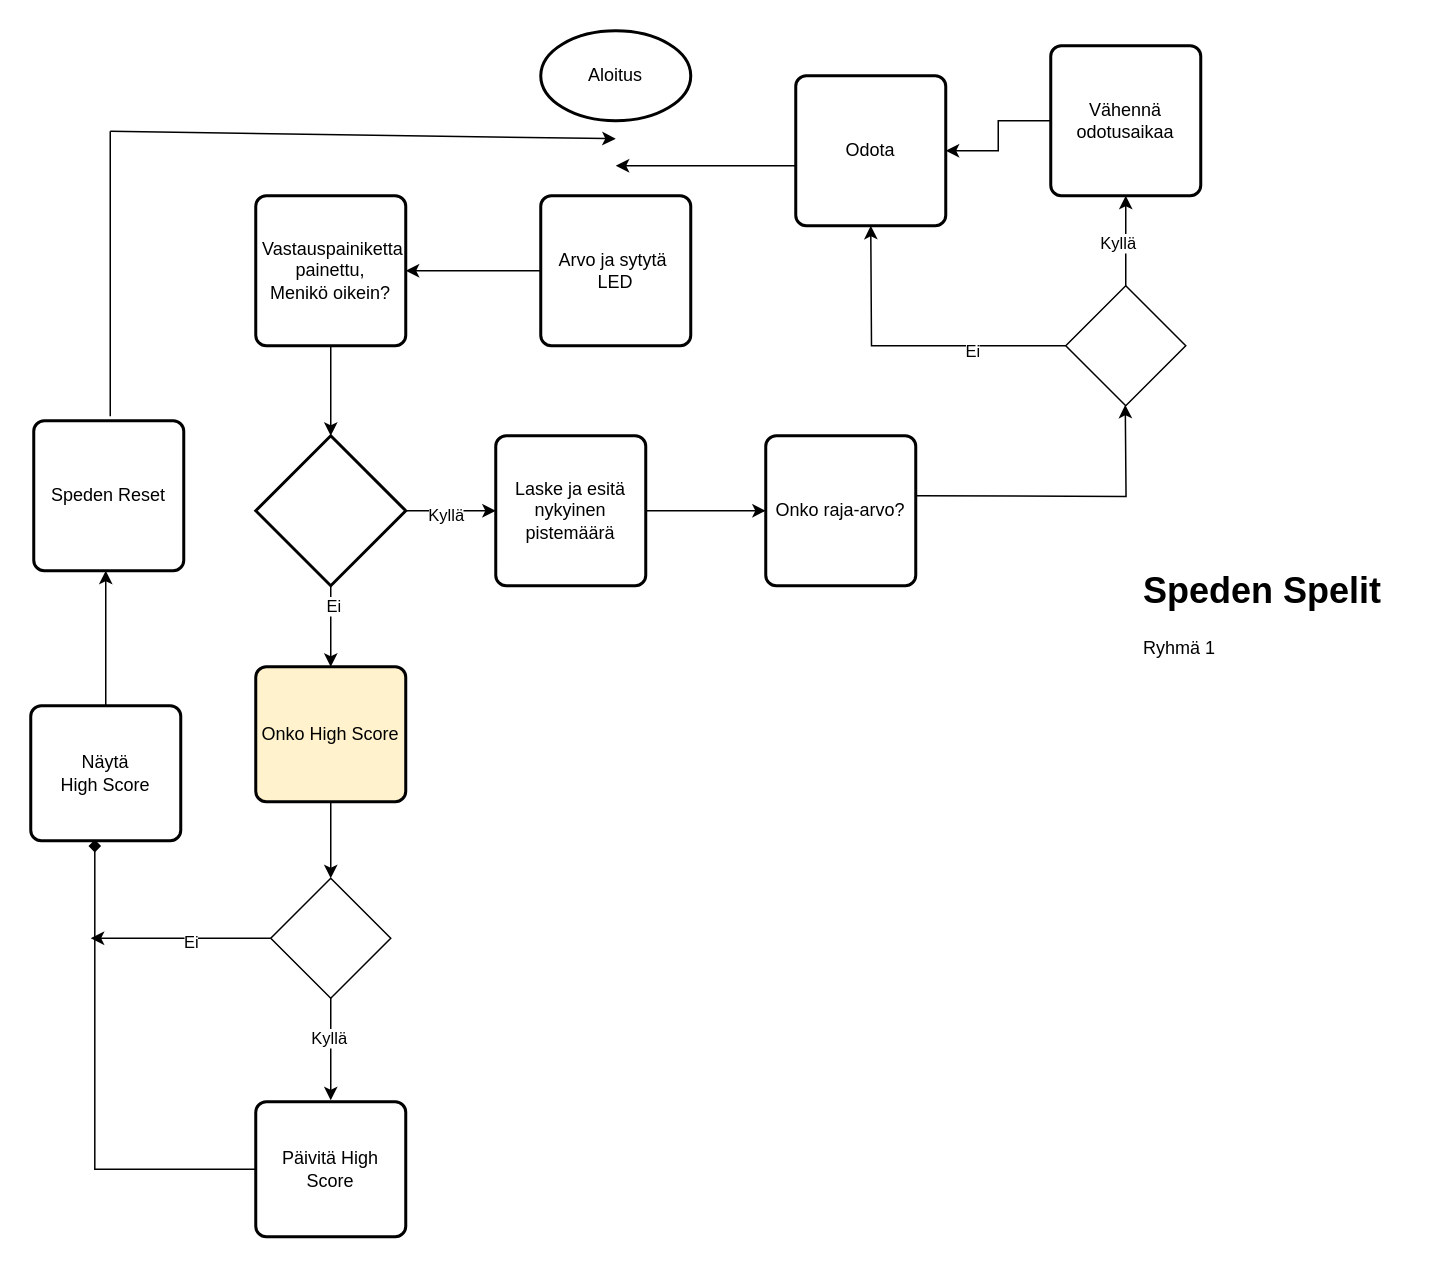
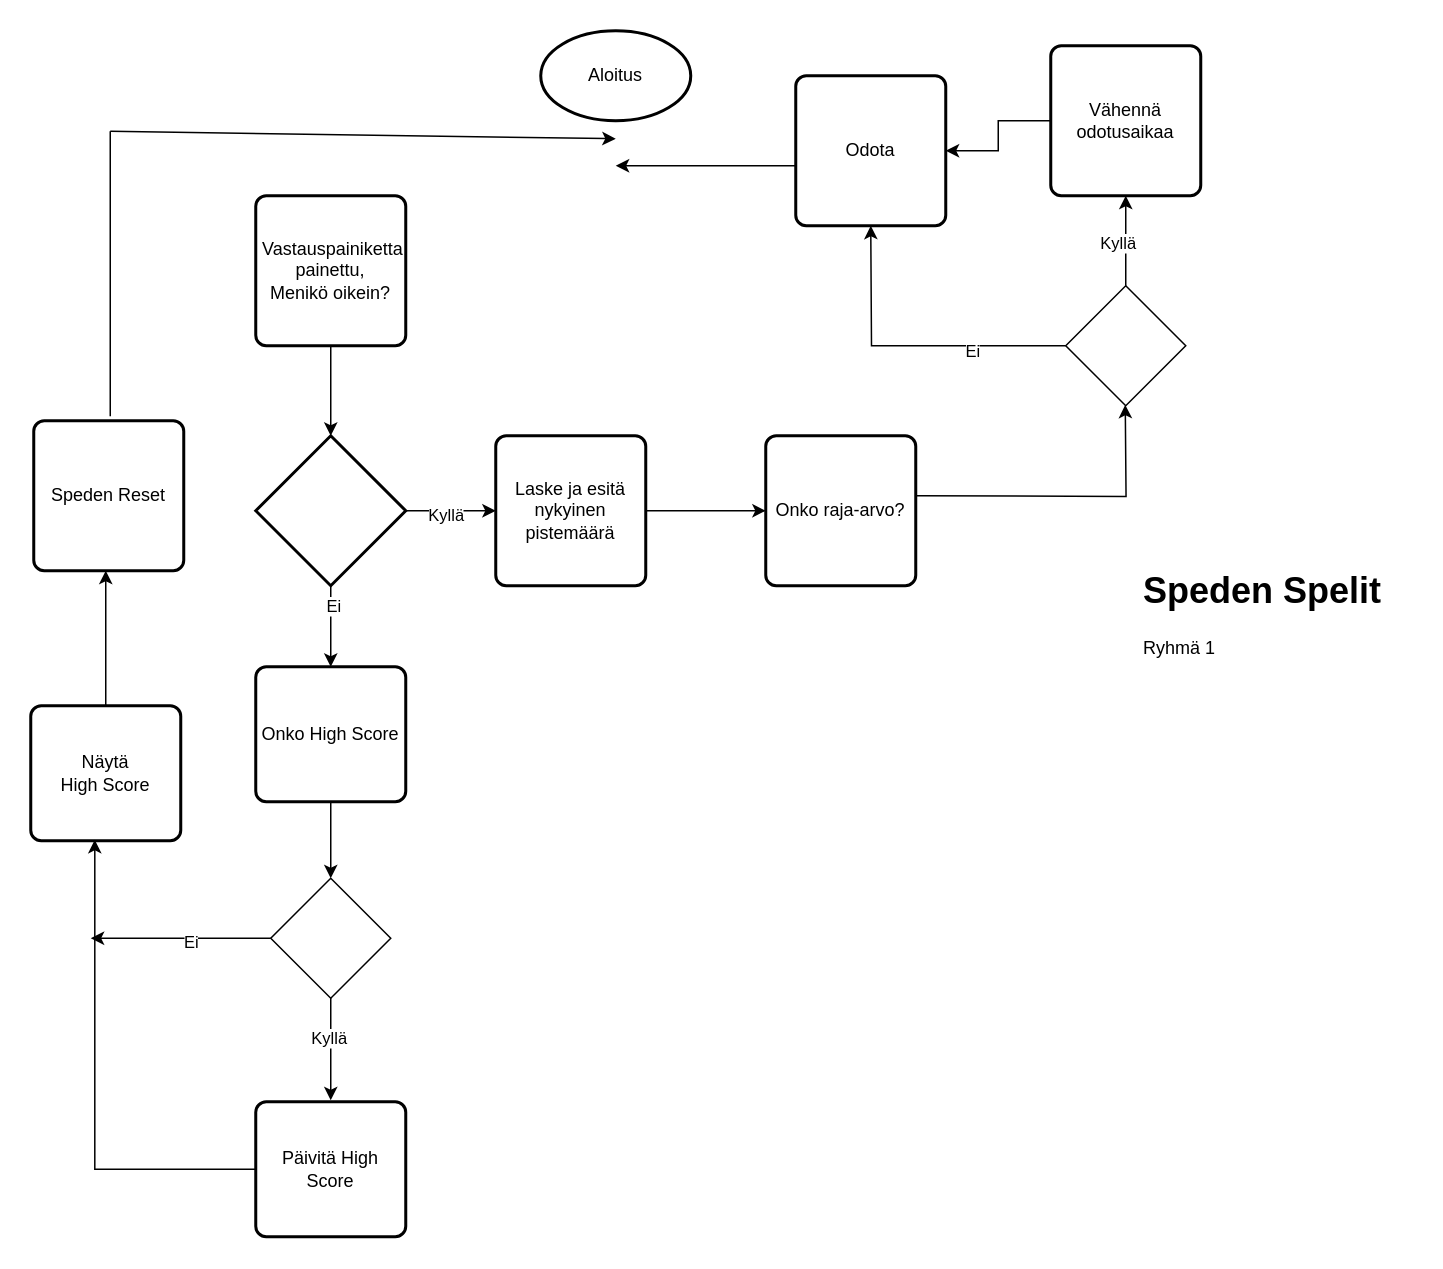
  <mxCell id="0" />
  <mxCell id="1" parent="0" />
  <mxCell id="2" value="Aloitus" style="strokeWidth=2;html=1;shape=mxgraph.flowchart.start_1;whiteSpace=wrap;" parent="1" vertex="1"><mxGeometry x="360" y="20" width="100" height="60" as="geometry" /></mxCell>
- <mxCell id="3" style="edgeStyle=orthogonalEdgeStyle;rounded=0;orthogonalLoop=1;jettySize=auto;html=1;entryX=1;entryY=0.5;entryDx=0;entryDy=0;" edge="1" parent="1" source="4" target="5"><mxGeometry relative="1" as="geometry" /></mxCell>
- <mxCell id="4" value="Arvo ja sytytä&amp;nbsp;&lt;br&gt;LED" style="rounded=1;whiteSpace=wrap;html=1;absoluteArcSize=1;arcSize=14;strokeWidth=2;" parent="1" vertex="1"><mxGeometry x="360" y="130" width="100" height="100" as="geometry" /></mxCell>
  <mxCell id="5" value="&amp;nbsp;Vastauspainiketta&lt;br&gt;painettu,&lt;br&gt;Menikö oikein?" style="rounded=1;whiteSpace=wrap;html=1;absoluteArcSize=1;arcSize=14;strokeWidth=2;" parent="1" vertex="1"><mxGeometry x="170" y="130" width="100" height="100" as="geometry" /></mxCell>
  <mxCell id="6" style="edgeStyle=orthogonalEdgeStyle;rounded=0;orthogonalLoop=1;jettySize=auto;html=1;" edge="1" parent="1" source="10" target="12"><mxGeometry relative="1" as="geometry" /></mxCell>
  <mxCell id="7" value="Kyllä" style="edgeLabel;html=1;align=center;verticalAlign=middle;resizable=0;points=[];" vertex="1" connectable="0" parent="6"><mxGeometry x="-0.144" y="-2" relative="1" as="geometry"><mxPoint as="offset" /></mxGeometry></mxCell>
  <mxCell id="8" style="edgeStyle=orthogonalEdgeStyle;rounded=0;orthogonalLoop=1;jettySize=auto;html=1;" edge="1" parent="1"><mxGeometry relative="1" as="geometry"><mxPoint x="220" y="444" as="targetPoint" /><mxPoint x="220" y="364" as="sourcePoint" /></mxGeometry></mxCell>
  <mxCell id="9" value="Ei" style="edgeLabel;html=1;align=center;verticalAlign=middle;resizable=0;points=[];" vertex="1" connectable="0" parent="8"><mxGeometry x="0.006" y="1" relative="1" as="geometry"><mxPoint y="-1" as="offset" /></mxGeometry></mxCell>
  <mxCell id="10" value="" style="strokeWidth=2;html=1;shape=mxgraph.flowchart.decision;whiteSpace=wrap;" parent="1" vertex="1"><mxGeometry x="170" y="290" width="100" height="100" as="geometry" /></mxCell>
  <mxCell id="11" value="" style="edgeStyle=orthogonalEdgeStyle;rounded=0;orthogonalLoop=1;jettySize=auto;html=1;" edge="1" parent="1" source="12" target="29"><mxGeometry relative="1" as="geometry" /></mxCell>
  <mxCell id="12" value="Laske ja esitä nykyinen pistemäärä" style="rounded=1;whiteSpace=wrap;html=1;absoluteArcSize=1;arcSize=14;strokeWidth=2;" parent="1" vertex="1"><mxGeometry x="330" y="290" width="100" height="100" as="geometry" /></mxCell>
  <mxCell id="13" value="Speden Reset" style="rounded=1;whiteSpace=wrap;html=1;absoluteArcSize=1;arcSize=14;strokeWidth=2;" parent="1" vertex="1"><mxGeometry x="22" y="280" width="100" height="100" as="geometry" /></mxCell>
  <mxCell id="14" value="" style="edgeStyle=orthogonalEdgeStyle;rounded=0;orthogonalLoop=1;jettySize=auto;html=1;" edge="1" parent="1" source="15" target="34"><mxGeometry relative="1" as="geometry" /></mxCell>
  <mxCell id="15" value="Vähennä odotusaikaa" style="rounded=1;whiteSpace=wrap;html=1;absoluteArcSize=1;arcSize=14;strokeWidth=2;" parent="1" vertex="1"><mxGeometry x="700" y="30" width="100" height="100" as="geometry" /></mxCell>
  <mxCell id="16" value="&lt;h1 style=&quot;margin-top: 0px;&quot;&gt;Speden Spelit&lt;/h1&gt;&lt;div&gt;Ryhmä 1&lt;/div&gt;" style="text;html=1;whiteSpace=wrap;overflow=hidden;rounded=0;" parent="1" vertex="1"><mxGeometry x="760" y="373" width="180" height="120" as="geometry" /></mxCell>
  <mxCell id="17" style="edgeStyle=orthogonalEdgeStyle;rounded=0;orthogonalLoop=1;jettySize=auto;html=1;exitX=0.5;exitY=0;exitDx=0;exitDy=0;entryX=0.5;entryY=1;entryDx=0;entryDy=0;" edge="1" parent="1" source="22" target="15"><mxGeometry relative="1" as="geometry" /></mxCell>
  <mxCell id="18" value="Kyllä" style="edgeLabel;html=1;align=center;verticalAlign=middle;resizable=0;points=[];" vertex="1" connectable="0" parent="17"><mxGeometry x="-0.033" y="6" relative="1" as="geometry"><mxPoint as="offset" /></mxGeometry></mxCell>
  <mxCell id="19" style="edgeStyle=orthogonalEdgeStyle;rounded=0;orthogonalLoop=1;jettySize=auto;html=1;" edge="1" parent="1"><mxGeometry relative="1" as="geometry"><mxPoint x="410" y="110" as="targetPoint" /><mxPoint x="540" y="110" as="sourcePoint" /></mxGeometry></mxCell>
  <mxCell id="20" style="edgeStyle=orthogonalEdgeStyle;rounded=0;orthogonalLoop=1;jettySize=auto;html=1;entryX=0.5;entryY=1;entryDx=0;entryDy=0;" edge="1" parent="1" source="22"><mxGeometry relative="1" as="geometry"><mxPoint x="580" y="150" as="targetPoint" /></mxGeometry></mxCell>
  <mxCell id="21" value="Ei" style="edgeLabel;html=1;align=center;verticalAlign=middle;resizable=0;points=[];" vertex="1" connectable="0" parent="20"><mxGeometry x="-0.403" y="3" relative="1" as="geometry"><mxPoint as="offset" /></mxGeometry></mxCell>
  <mxCell id="22" value="" style="rhombus;whiteSpace=wrap;html=1;" vertex="1" parent="1"><mxGeometry x="710" y="190" width="80" height="80" as="geometry" /></mxCell>
  <mxCell id="23" style="edgeStyle=orthogonalEdgeStyle;rounded=0;orthogonalLoop=1;jettySize=auto;html=1;entryX=0.5;entryY=0;entryDx=0;entryDy=0;entryPerimeter=0;" edge="1" parent="1" source="5" target="10"><mxGeometry relative="1" as="geometry" /></mxCell>
  <mxCell id="24" value="" style="edgeStyle=orthogonalEdgeStyle;rounded=0;orthogonalLoop=1;jettySize=auto;html=1;" edge="1" parent="1"><mxGeometry relative="1" as="geometry"><mxPoint x="220" y="648" as="sourcePoint" /><mxPoint x="220" y="733" as="targetPoint" /></mxGeometry></mxCell>
  <mxCell id="25" value="Kyllä" style="edgeLabel;html=1;align=center;verticalAlign=middle;resizable=0;points=[];" vertex="1" connectable="0" parent="24"><mxGeometry y="-2" relative="1" as="geometry"><mxPoint as="offset" /></mxGeometry></mxCell>
  <mxCell id="26" style="edgeStyle=orthogonalEdgeStyle;rounded=0;orthogonalLoop=1;jettySize=auto;html=1;" edge="1" parent="1" source="28"><mxGeometry relative="1" as="geometry"><mxPoint x="60" y="625" as="targetPoint" /></mxGeometry></mxCell>
  <mxCell id="27" value="Ei" style="edgeLabel;html=1;align=center;verticalAlign=middle;resizable=0;points=[];" vertex="1" connectable="0" parent="26"><mxGeometry x="-0.104" y="2" relative="1" as="geometry"><mxPoint as="offset" /></mxGeometry></mxCell>
  <mxCell id="28" value="" style="rhombus;whiteSpace=wrap;html=1;" vertex="1" parent="1"><mxGeometry x="180" y="585" width="80" height="80" as="geometry" /></mxCell>
  <mxCell id="29" value="Onko raja-arvo?" style="rounded=1;whiteSpace=wrap;html=1;absoluteArcSize=1;arcSize=14;strokeWidth=2;" vertex="1" parent="1"><mxGeometry x="510" y="290" width="100" height="100" as="geometry" /></mxCell>
  <mxCell id="30" style="edgeStyle=orthogonalEdgeStyle;rounded=0;orthogonalLoop=1;jettySize=auto;html=1;entryX=0.496;entryY=1.117;entryDx=0;entryDy=0;entryPerimeter=0;" edge="1" parent="1"><mxGeometry relative="1" as="geometry"><mxPoint x="610" y="330" as="sourcePoint" /><mxPoint x="749.68" y="269.36" as="targetPoint" /></mxGeometry></mxCell>
  <mxCell id="31" value="" style="edgeStyle=orthogonalEdgeStyle;rounded=0;orthogonalLoop=1;jettySize=auto;html=1;" edge="1" parent="1" target="13"><mxGeometry relative="1" as="geometry"><mxPoint x="70" y="470" as="sourcePoint" /><Array as="points"><mxPoint x="70" y="410" /><mxPoint x="70" y="410" /></Array></mxGeometry></mxCell>
  <mxCell id="32" value="" style="endArrow=classic;html=1;rounded=0;" edge="1" parent="1"><mxGeometry width="50" height="50" relative="1" as="geometry"><mxPoint x="73" y="87" as="sourcePoint" /><mxPoint x="410" y="92" as="targetPoint" /></mxGeometry></mxCell>
  <mxCell id="33" value="" style="endArrow=none;html=1;rounded=0;exitX=0.5;exitY=0;exitDx=0;exitDy=0;" edge="1" parent="1"><mxGeometry width="50" height="50" relative="1" as="geometry"><mxPoint x="73" y="277" as="sourcePoint" /><mxPoint x="73" y="87" as="targetPoint" /></mxGeometry></mxCell>
  <mxCell id="34" value="Odota" style="rounded=1;whiteSpace=wrap;html=1;absoluteArcSize=1;arcSize=14;strokeWidth=2;" vertex="1" parent="1"><mxGeometry x="530" y="50" width="100" height="100" as="geometry" /></mxCell>
  <mxCell id="35" value="" style="edgeStyle=orthogonalEdgeStyle;rounded=0;orthogonalLoop=1;jettySize=auto;html=1;" edge="1" parent="1"><mxGeometry relative="1" as="geometry"><mxPoint x="220" y="499" as="sourcePoint" /><mxPoint x="220" y="585" as="targetPoint" /></mxGeometry></mxCell>
- <mxCell id="36" value="Onko High Score" style="rounded=1;whiteSpace=wrap;html=1;absoluteArcSize=1;arcSize=14;strokeWidth=2;fillColor=#fff2cc;" vertex="1" parent="1"><mxGeometry x="170" y="444" width="100" height="90" as="geometry" /></mxCell>
+ <mxCell id="36" value="Onko High Score" style="rounded=1;whiteSpace=wrap;html=1;absoluteArcSize=1;arcSize=14;strokeWidth=2;" vertex="1" parent="1"><mxGeometry x="170" y="444" width="100" height="90" as="geometry" /></mxCell>
  <mxCell id="37" value="Näytä&lt;br&gt;High Score" style="rounded=1;whiteSpace=wrap;html=1;absoluteArcSize=1;arcSize=14;strokeWidth=2;" vertex="1" parent="1"><mxGeometry x="20" y="470" width="100" height="90" as="geometry" /></mxCell>
  <mxCell id="38" value="Päivitä High Score" style="rounded=1;whiteSpace=wrap;html=1;absoluteArcSize=1;arcSize=14;strokeWidth=2;" vertex="1" parent="1"><mxGeometry x="170" y="734" width="100" height="90" as="geometry" /></mxCell>
- <mxCell id="39" style="edgeStyle=orthogonalEdgeStyle;rounded=0;orthogonalLoop=1;jettySize=auto;html=1;entryX=0.427;entryY=0.993;entryDx=0;entryDy=0;entryPerimeter=0;endArrow=diamond;" edge="1" parent="1" source="38" target="37"><mxGeometry relative="1" as="geometry" /></mxCell>
+ <mxCell id="39" style="edgeStyle=orthogonalEdgeStyle;rounded=0;orthogonalLoop=1;jettySize=auto;html=1;entryX=0.427;entryY=0.993;entryDx=0;entryDy=0;entryPerimeter=0;" edge="1" parent="1" source="38" target="37"><mxGeometry relative="1" as="geometry" /></mxCell>
